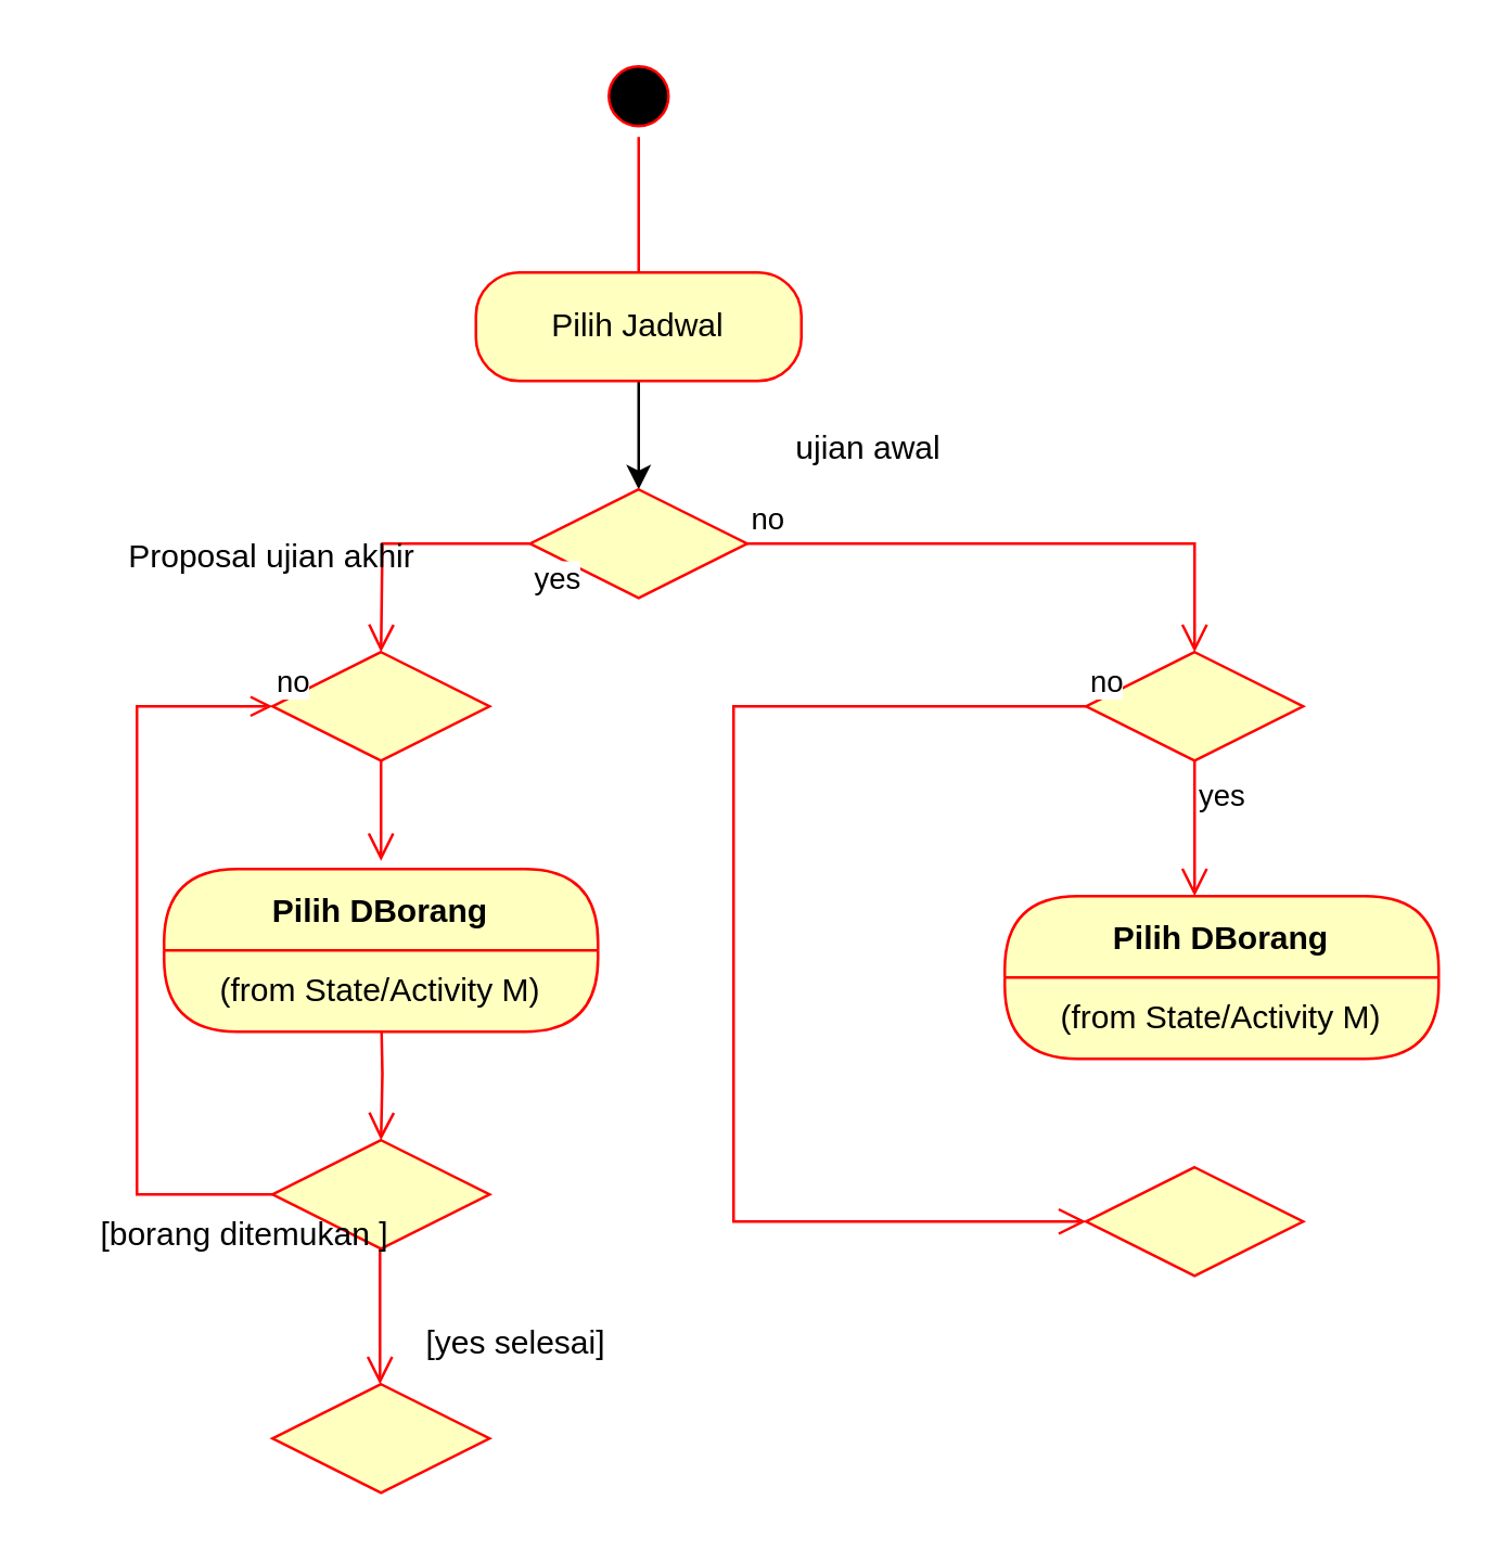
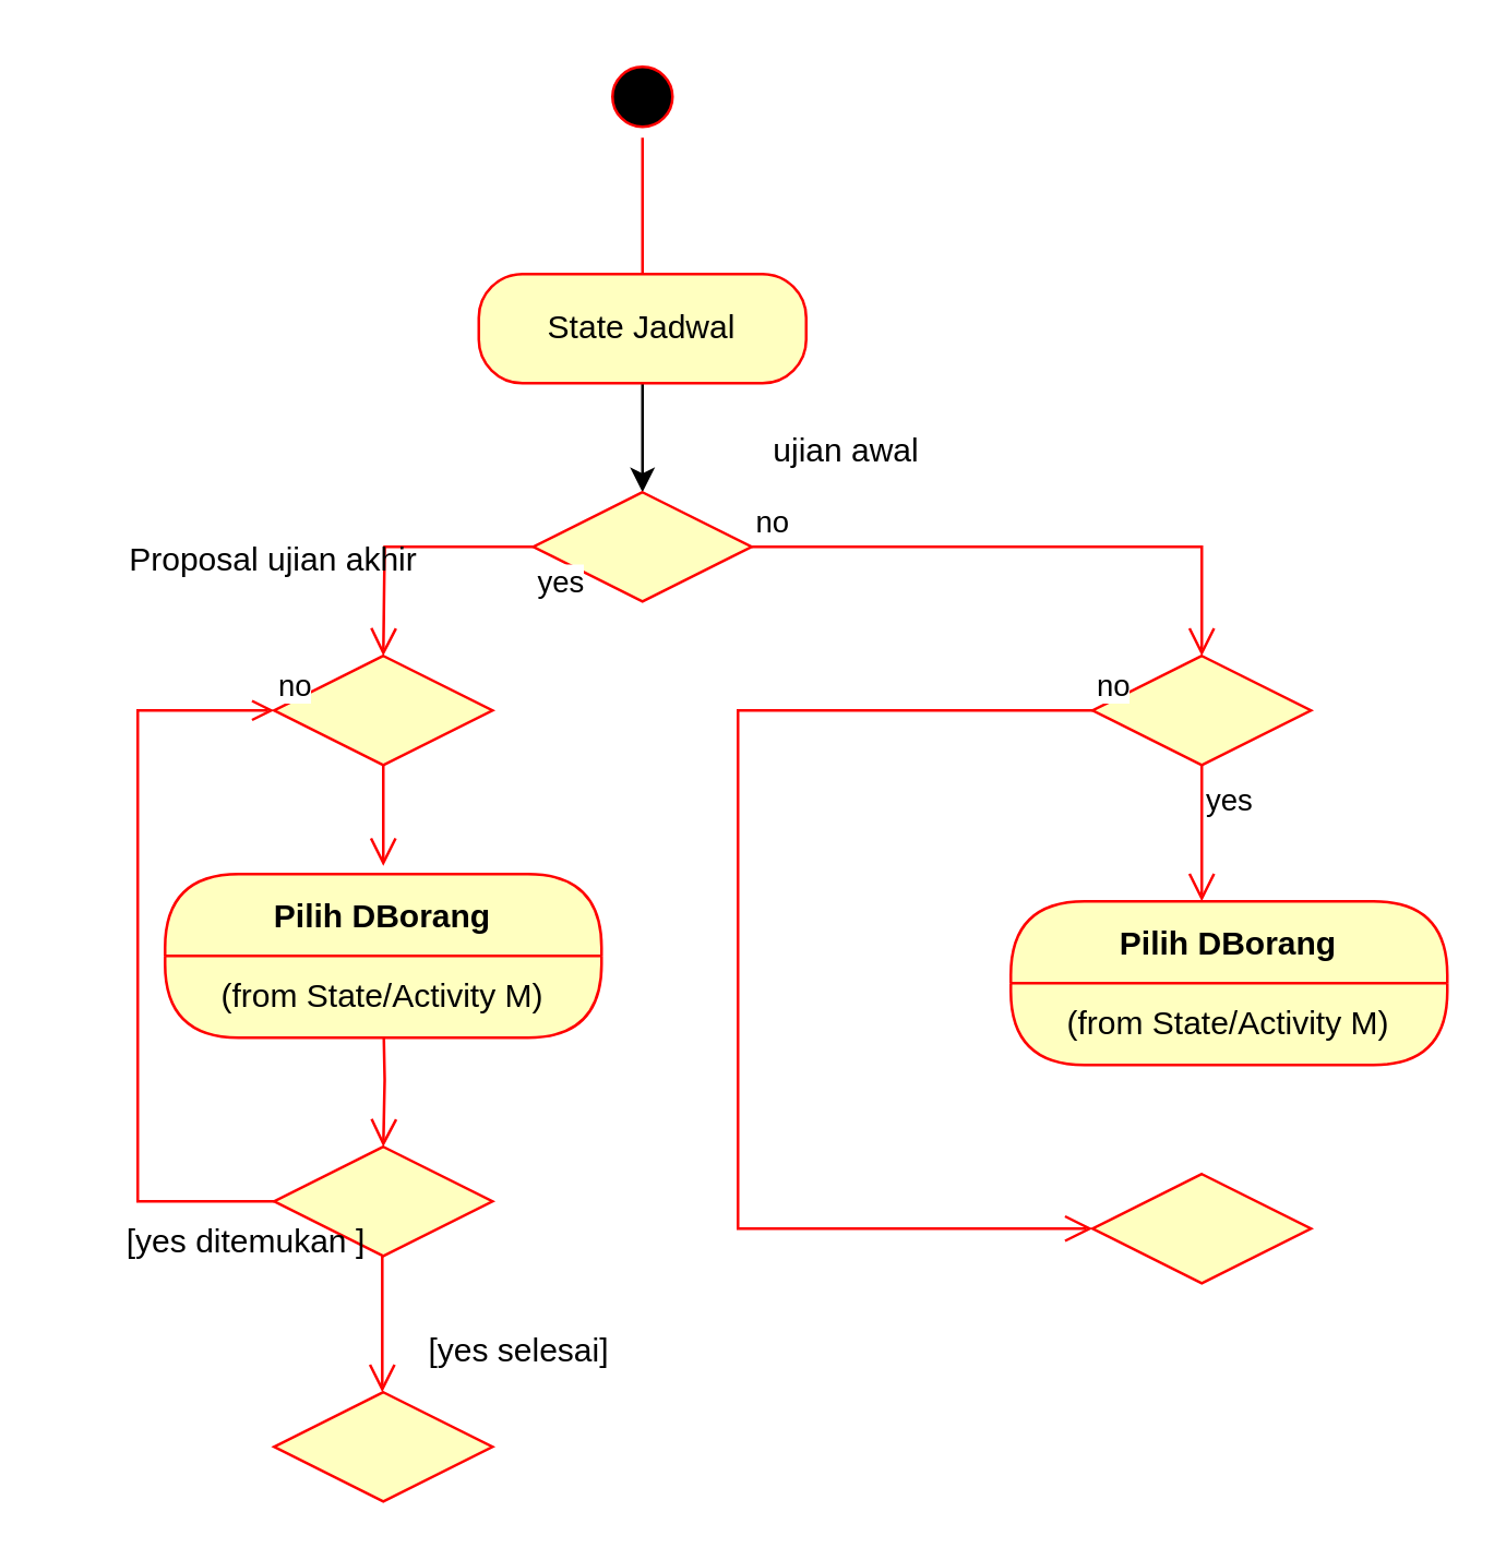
  <mxCell id="0" />
  <mxCell id="1" parent="0" />
  <mxCell id="2" value="" style="ellipse;html=1;shape=startState;fillColor=#000000;strokeColor=#ff0000;" vertex="1" parent="1"><mxGeometry x="220" y="20" width="30" height="30" as="geometry" /></mxCell>
  <mxCell id="3" value="" style="edgeStyle=orthogonalEdgeStyle;html=1;verticalAlign=bottom;endArrow=open;endSize=8;strokeColor=#ff0000;rounded=0;" edge="1" source="2" parent="1"><mxGeometry relative="1" as="geometry"><mxPoint x="235" y="110" as="targetPoint" /></mxGeometry></mxCell>
  <mxCell id="4" value="" style="edgeStyle=orthogonalEdgeStyle;rounded=0;orthogonalLoop=1;jettySize=auto;html=1;" edge="1" parent="1" source="5" target="6"><mxGeometry relative="1" as="geometry" /></mxCell>
- <mxCell id="5" value="Pilih Jadwal" style="rounded=1;whiteSpace=wrap;html=1;arcSize=40;fontColor=#000000;fillColor=#ffffc0;strokeColor=#ff0000;" vertex="1" parent="1"><mxGeometry x="175" y="100" width="120" height="40" as="geometry" /></mxCell>
+ <mxCell id="5" value="State Jadwal" style="rounded=1;whiteSpace=wrap;html=1;arcSize=40;fontColor=#000000;fillColor=#ffffc0;strokeColor=#ff0000;" vertex="1" parent="1"><mxGeometry x="175" y="100" width="120" height="40" as="geometry" /></mxCell>
  <mxCell id="6" value="" style="rhombus;whiteSpace=wrap;html=1;fontColor=#000000;fillColor=#ffffc0;strokeColor=#ff0000;" vertex="1" parent="1"><mxGeometry x="195" y="180" width="80" height="40" as="geometry" /></mxCell>
  <mxCell id="7" value="no" style="edgeStyle=orthogonalEdgeStyle;html=1;align=left;verticalAlign=bottom;endArrow=open;endSize=8;strokeColor=#ff0000;rounded=0;entryX=0.5;entryY=0;entryDx=0;entryDy=0;" edge="1" source="6" parent="1" target="14"><mxGeometry x="-1" relative="1" as="geometry"><mxPoint x="380" y="190" as="targetPoint" /></mxGeometry></mxCell>
  <mxCell id="8" value="yes" style="edgeStyle=orthogonalEdgeStyle;html=1;align=left;verticalAlign=top;endArrow=open;endSize=8;strokeColor=#ff0000;rounded=0;" edge="1" source="6" parent="1"><mxGeometry x="-1" relative="1" as="geometry"><mxPoint x="140" y="240" as="targetPoint" /></mxGeometry></mxCell>
- <mxCell id="9" value="ujian awal" style="text;html=1;strokeColor=none;fillColor=none;align=center;verticalAlign=middle;whiteSpace=wrap;rounded=0;" vertex="1" parent="1"><mxGeometry x="290" y="150" width="60" height="30" as="geometry" /></mxCell>
+ <mxCell id="9" value="ujian awal" style="text;html=1;strokeColor=none;fillColor=none;align=center;verticalAlign=middle;whiteSpace=wrap;rounded=0;" vertex="1" parent="1"><mxGeometry x="280" y="150" width="60" height="30" as="geometry" /></mxCell>
  <mxCell id="10" value="Proposal ujian akhir" style="text;html=1;strokeColor=none;fillColor=none;align=center;verticalAlign=middle;whiteSpace=wrap;rounded=0;" vertex="1" parent="1"><mxGeometry x="45" y="190" width="110" height="30" as="geometry" /></mxCell>
  <mxCell id="11" value="" style="rhombus;whiteSpace=wrap;html=1;fontColor=#000000;fillColor=#ffffc0;strokeColor=#ff0000;" vertex="1" parent="1"><mxGeometry x="100" y="240" width="80" height="40" as="geometry" /></mxCell>
  <mxCell id="12" value="no" style="edgeStyle=orthogonalEdgeStyle;html=1;align=left;verticalAlign=bottom;endArrow=none;endSize=8;strokeColor=#ff0000;rounded=0;entryX=0;entryY=0.5;entryDx=0;entryDy=0;startArrow=open;startFill=0;endFill=0;" edge="1" source="11" parent="1" target="18"><mxGeometry x="-1" relative="1" as="geometry"><mxPoint x="20" y="280" as="targetPoint" /><Array as="points"><mxPoint x="50" y="260" /><mxPoint x="50" y="440" /></Array></mxGeometry></mxCell>
  <mxCell id="13" value="" style="edgeStyle=orthogonalEdgeStyle;html=1;align=left;verticalAlign=top;endArrow=open;endSize=8;strokeColor=#ff0000;rounded=0;" edge="1" source="11" parent="1"><mxGeometry x="-1" relative="1" as="geometry"><mxPoint x="140" y="317" as="targetPoint" /><Array as="points"><mxPoint x="140" y="317" /></Array></mxGeometry></mxCell>
  <mxCell id="14" value="" style="rhombus;whiteSpace=wrap;html=1;fontColor=#000000;fillColor=#ffffc0;strokeColor=#ff0000;" vertex="1" parent="1"><mxGeometry x="400" y="240" width="80" height="40" as="geometry" /></mxCell>
  <mxCell id="15" value="no" style="edgeStyle=orthogonalEdgeStyle;html=1;align=left;verticalAlign=bottom;endArrow=open;endSize=8;strokeColor=#ff0000;rounded=0;entryX=0;entryY=0.5;entryDx=0;entryDy=0;" edge="1" parent="1" source="14" target="27"><mxGeometry x="-1" relative="1" as="geometry"><mxPoint x="310" y="460" as="targetPoint" /><Array as="points"><mxPoint x="270" y="260" /><mxPoint x="270" y="450" /></Array></mxGeometry></mxCell>
  <mxCell id="16" value="yes" style="edgeStyle=orthogonalEdgeStyle;html=1;align=left;verticalAlign=top;endArrow=open;endSize=8;strokeColor=#ff0000;rounded=0;" edge="1" parent="1" source="14"><mxGeometry x="-1" relative="1" as="geometry"><mxPoint x="440" y="330" as="targetPoint" /></mxGeometry></mxCell>
  <mxCell id="17" value="" style="edgeStyle=orthogonalEdgeStyle;html=1;verticalAlign=bottom;endArrow=open;endSize=8;strokeColor=#ff0000;rounded=0;entryX=0.5;entryY=0;entryDx=0;entryDy=0;" edge="1" parent="1" target="18"><mxGeometry relative="1" as="geometry"><mxPoint x="140" y="430" as="targetPoint" /><mxPoint x="140" y="370" as="sourcePoint" /></mxGeometry></mxCell>
  <mxCell id="18" value="" style="rhombus;whiteSpace=wrap;html=1;fontColor=#000000;fillColor=#ffffc0;strokeColor=#ff0000;" vertex="1" parent="1"><mxGeometry x="100" y="420" width="80" height="40" as="geometry" /></mxCell>
  <mxCell id="19" value="Pilih DBorang" style="swimlane;fontStyle=1;align=center;verticalAlign=middle;childLayout=stackLayout;horizontal=1;startSize=30;horizontalStack=0;resizeParent=0;resizeLast=1;container=0;fontColor=#000000;collapsible=0;rounded=1;arcSize=30;strokeColor=#ff0000;fillColor=#ffffc0;swimlaneFillColor=#ffffc0;dropTarget=0;" vertex="1" parent="1"><mxGeometry x="60" y="320" width="160" height="60" as="geometry" /></mxCell>
  <mxCell id="20" value="(from State/Activity M)" style="text;html=1;strokeColor=none;fillColor=none;align=center;verticalAlign=middle;spacingLeft=4;spacingRight=4;whiteSpace=wrap;overflow=hidden;rotatable=0;fontColor=#000000;" vertex="1" parent="19"><mxGeometry y="30" width="160" height="30" as="geometry" /></mxCell>
  <mxCell id="21" value="" style="edgeStyle=orthogonalEdgeStyle;html=1;verticalAlign=bottom;endArrow=open;endSize=8;strokeColor=#ff0000;rounded=0;entryX=0.5;entryY=0;entryDx=0;entryDy=0;" edge="1" parent="1"><mxGeometry relative="1" as="geometry"><mxPoint x="139.62" y="510" as="targetPoint" /><mxPoint x="139.62" y="460" as="sourcePoint" /></mxGeometry></mxCell>
  <mxCell id="22" value="" style="rhombus;whiteSpace=wrap;html=1;fontColor=#000000;fillColor=#ffffc0;strokeColor=#ff0000;" vertex="1" parent="1"><mxGeometry x="100" y="510" width="80" height="40" as="geometry" /></mxCell>
- <mxCell id="23" value="[borang ditemukan ]" style="text;html=1;strokeColor=none;fillColor=none;align=center;verticalAlign=middle;whiteSpace=wrap;rounded=0;" vertex="1" parent="1"><mxGeometry x="20" y="440" width="140" height="30" as="geometry" /></mxCell>
+ <mxCell id="23" value="[yes ditemukan ]" style="text;html=1;strokeColor=none;fillColor=none;align=center;verticalAlign=middle;whiteSpace=wrap;rounded=0;" vertex="1" parent="1"><mxGeometry x="20" y="440" width="140" height="30" as="geometry" /></mxCell>
  <mxCell id="24" value="[yes selesai]" style="text;html=1;strokeColor=none;fillColor=none;align=center;verticalAlign=middle;whiteSpace=wrap;rounded=0;" vertex="1" parent="1"><mxGeometry x="120" y="480" width="140" height="30" as="geometry" /></mxCell>
  <mxCell id="25" value="Pilih DBorang" style="swimlane;fontStyle=1;align=center;verticalAlign=middle;childLayout=stackLayout;horizontal=1;startSize=30;horizontalStack=0;resizeParent=0;resizeLast=1;container=0;fontColor=#000000;collapsible=0;rounded=1;arcSize=30;strokeColor=#ff0000;fillColor=#ffffc0;swimlaneFillColor=#ffffc0;dropTarget=0;" vertex="1" parent="1"><mxGeometry x="370" y="330" width="160" height="60" as="geometry" /></mxCell>
  <mxCell id="26" value="(from State/Activity M)" style="text;html=1;strokeColor=none;fillColor=none;align=center;verticalAlign=middle;spacingLeft=4;spacingRight=4;whiteSpace=wrap;overflow=hidden;rotatable=0;fontColor=#000000;" vertex="1" parent="25"><mxGeometry y="30" width="160" height="30" as="geometry" /></mxCell>
  <mxCell id="27" value="" style="rhombus;whiteSpace=wrap;html=1;fontColor=#000000;fillColor=#ffffc0;strokeColor=#ff0000;" vertex="1" parent="1"><mxGeometry x="400" y="430" width="80" height="40" as="geometry" /></mxCell>
